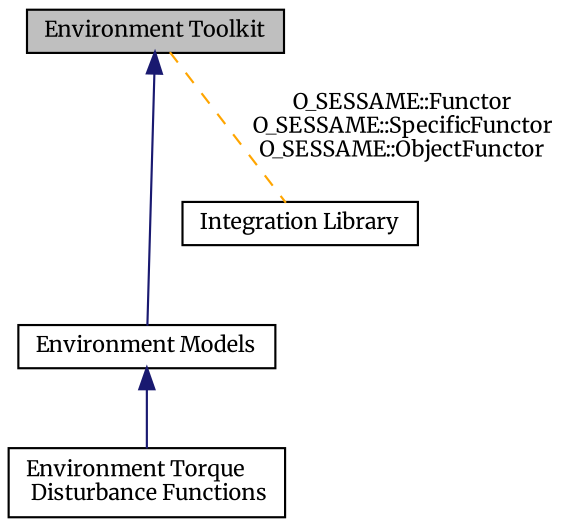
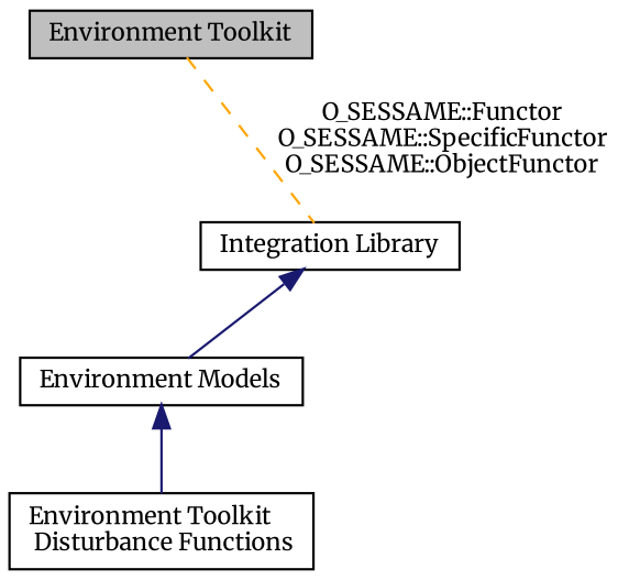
  digraph {
    fontname=Merriweather
    rankdir=TB
    node [color=black fillcolor=white fontname=Merriweather fontsize=10 shape=record style=filled]
    edge [color=midnightblue dir=back fontname=Merriweather fontsize=10 labelfontname=Helvetica labelfontsize=10 shape=plaintext style=solid]
-   n1 [height=0.2 label="Environment Torque\l Disturbance Functions" width=0.4]
+   n1 [height=0.2 label="Environment Toolkit\l Disturbance Functions" width=0.4]
    n2 [height=0.2 label="Environment Models" width=0.4]
    n3 [fillcolor=grey75 fontcolor=black height=0.2 label="Environment Toolkit" width=0.4]
    n4 [height=0.2 label="Integration Library" width=0.4]
    n2 -> n1
-   n3 -> n2
+   n4 -> n2
    n3 -> n4 [color=orange dir=none label="O_SESSAME::Functor\nO_SESSAME::SpecificFunctor\nO_SESSAME::ObjectFunctor" style=dashed]
  }
